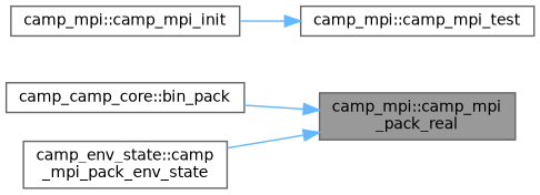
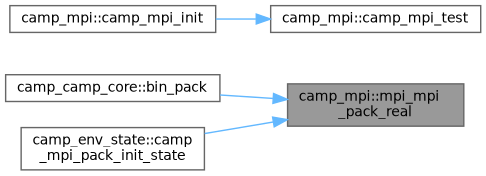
  digraph {
    rankdir=RL
    node [color=grey40 fillcolor=white fontname=Helvetica fontsize=10 shape=box style=filled]
    edge [color=steelblue1 dir=back fontname=Helvetica fontsize=10 labelfontname=Helvetica labelfontsize=10 style=solid]
-   n1 [color=gray40 fillcolor=grey60 fontcolor=black height=0.2 label="camp_mpi::camp_mpi\l_pack_real" width=0.4]
+   n1 [color=gray40 fillcolor=grey60 fontcolor=black height=0.2 label="camp_mpi::mpi_mpi\l_pack_real" width=0.4]
    n2 [height=0.2 label="camp_camp_core::bin_pack" width=0.4]
-   n3 [height=0.2 label="camp_env_state::camp\l_mpi_pack_env_state" width=0.4]
+   n3 [height=0.2 label="camp_env_state::camp\l_mpi_pack_init_state" width=0.4]
    n4 [height=0.2 label="camp_mpi::camp_mpi_test" width=0.4]
    n5 [height=0.2 label="camp_mpi::camp_mpi_init" width=0.4]
    n1 -> n2
    n1 -> n3
    n4 -> n5
  }
